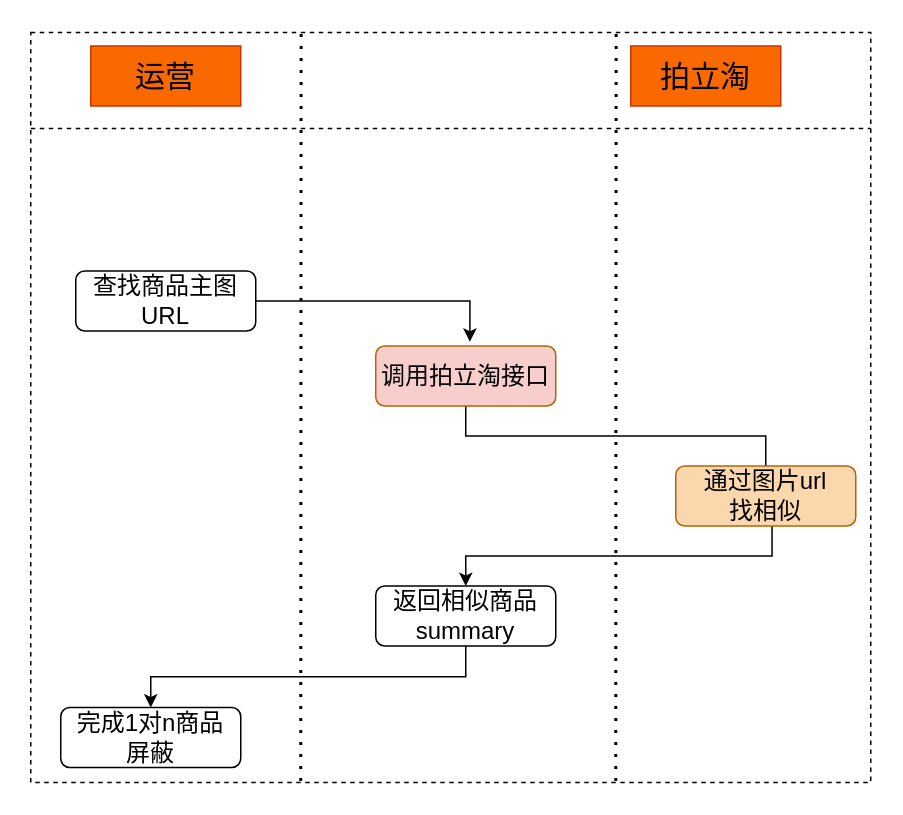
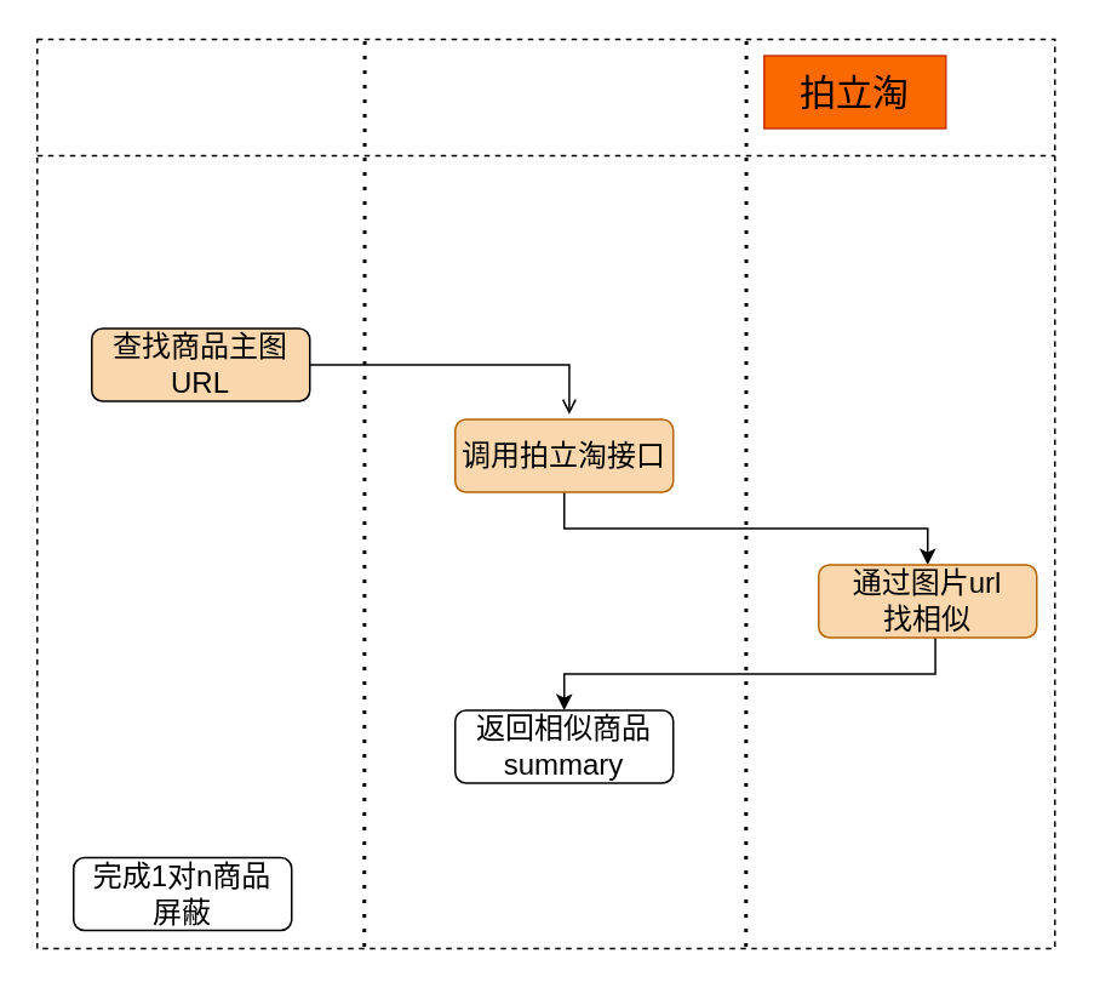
  <mxCell id="0" />
  <mxCell id="1" parent="0" />
  <mxCell id="2" value="&lt;font style=&quot;font-size: 20px&quot;&gt;拍立淘&lt;/font&gt;" style="rounded=0;whiteSpace=wrap;html=1;fillColor=#fa6800;strokeColor=#C73500;fontColor=#000000;" parent="1" vertex="1"><mxGeometry x="420" y="30" width="100" height="40" as="geometry" /></mxCell>
- <mxCell id="3" style="edgeStyle=orthogonalEdgeStyle;rounded=0;orthogonalLoop=1;jettySize=auto;html=1;entryX=0.523;entryY=-0.07;entryDx=0;entryDy=0;entryPerimeter=0;" parent="1" source="4" target="7" edge="1"><mxGeometry relative="1" as="geometry" /></mxCell>
- <mxCell id="4" value="&lt;span style=&quot;font-size: 16px&quot;&gt;查找商品主图URL&lt;/span&gt;" style="rounded=1;whiteSpace=wrap;html=1;fontSize=12;glass=0;strokeWidth=1;shadow=0;" parent="1" vertex="1"><mxGeometry x="50" y="180" width="120" height="40" as="geometry" /></mxCell>
- <mxCell id="5" value="&lt;font style=&quot;font-size: 20px&quot;&gt;运营&lt;/font&gt;" style="rounded=0;whiteSpace=wrap;html=1;fillColor=#fa6800;strokeColor=#C73500;fontColor=#000000;" parent="1" vertex="1"><mxGeometry x="60" y="30" width="100" height="40" as="geometry" /></mxCell>
- <mxCell id="6" style="edgeStyle=orthogonalEdgeStyle;rounded=0;orthogonalLoop=1;jettySize=auto;html=1;exitX=0.5;exitY=1;exitDx=0;exitDy=0;endArrow=none;" parent="1" source="7" target="9" edge="1"><mxGeometry relative="1" as="geometry" /></mxCell>
- <mxCell id="7" value="&lt;span style=&quot;font-size: 16px&quot;&gt;调用拍立淘接口&lt;/span&gt;" style="rounded=1;whiteSpace=wrap;html=1;fontSize=12;glass=0;strokeWidth=1;shadow=0;fillColor=#f8cecc;strokeColor=#b46504;" parent="1" vertex="1"><mxGeometry x="250" y="230" width="120" height="40" as="geometry" /></mxCell>
+ <mxCell id="3" style="edgeStyle=orthogonalEdgeStyle;rounded=0;orthogonalLoop=1;jettySize=auto;html=1;entryX=0.523;entryY=-0.07;entryDx=0;entryDy=0;entryPerimeter=0;endArrow=open;" parent="1" source="4" target="7" edge="1"><mxGeometry relative="1" as="geometry" /></mxCell>
+ <mxCell id="4" value="&lt;span style=&quot;font-size: 16px&quot;&gt;查找商品主图URL&lt;/span&gt;" style="rounded=1;whiteSpace=wrap;html=1;fontSize=12;glass=0;strokeWidth=1;shadow=0;fillColor=#fad7ac;" parent="1" vertex="1"><mxGeometry x="50" y="180" width="120" height="40" as="geometry" /></mxCell>
+ <mxCell id="6" style="edgeStyle=orthogonalEdgeStyle;rounded=0;orthogonalLoop=1;jettySize=auto;html=1;exitX=0.5;exitY=1;exitDx=0;exitDy=0;" parent="1" source="7" target="9" edge="1"><mxGeometry relative="1" as="geometry" /></mxCell>
+ <mxCell id="7" value="&lt;span style=&quot;font-size: 16px&quot;&gt;调用拍立淘接口&lt;/span&gt;" style="rounded=1;whiteSpace=wrap;html=1;fontSize=12;glass=0;strokeWidth=1;shadow=0;fillColor=#fad7ac;strokeColor=#b46504;" parent="1" vertex="1"><mxGeometry x="250" y="230" width="120" height="40" as="geometry" /></mxCell>
  <mxCell id="8" style="edgeStyle=orthogonalEdgeStyle;rounded=0;orthogonalLoop=1;jettySize=auto;html=1;entryX=0.5;entryY=0;entryDx=0;entryDy=0;exitX=0.535;exitY=0.989;exitDx=0;exitDy=0;exitPerimeter=0;" parent="1" source="9" target="11" edge="1"><mxGeometry relative="1" as="geometry"><Array as="points"><mxPoint x="514" y="370" /><mxPoint x="310" y="370" /></Array></mxGeometry></mxCell>
  <mxCell id="9" value="&lt;span style=&quot;font-size: 16px&quot;&gt;通过图片url&lt;br&gt;找相似&lt;/span&gt;" style="rounded=1;whiteSpace=wrap;html=1;fontSize=12;glass=0;strokeWidth=1;shadow=0;fillColor=#fad7ac;strokeColor=#b46504;" parent="1" vertex="1"><mxGeometry x="450" y="310" width="120" height="40" as="geometry" /></mxCell>
- <mxCell id="10" style="edgeStyle=orthogonalEdgeStyle;rounded=0;orthogonalLoop=1;jettySize=auto;html=1;exitX=0.5;exitY=1;exitDx=0;exitDy=0;" parent="1" source="11" target="12" edge="1"><mxGeometry relative="1" as="geometry" /></mxCell>
  <mxCell id="11" value="&lt;span style=&quot;font-size: 16px&quot;&gt;返回相似商品summary&lt;/span&gt;" style="rounded=1;whiteSpace=wrap;html=1;fontSize=12;glass=0;strokeWidth=1;shadow=0;" parent="1" vertex="1"><mxGeometry x="250" y="390" width="120" height="40" as="geometry" /></mxCell>
  <mxCell id="12" value="&lt;span style=&quot;font-size: 16px&quot;&gt;完成1对n商品&lt;/span&gt;&lt;br style=&quot;font-size: 16px&quot;&gt;&lt;span style=&quot;font-size: 16px&quot;&gt;屏蔽&lt;/span&gt;" style="rounded=1;whiteSpace=wrap;html=1;fontSize=12;glass=0;strokeWidth=1;shadow=0;" parent="1" vertex="1"><mxGeometry x="40" y="471" width="120" height="40" as="geometry" /></mxCell>
  <mxCell id="13" value="" style="rounded=0;whiteSpace=wrap;html=1;fillColor=none;dashed=1;" vertex="1" parent="1"><mxGeometry x="20" y="21" width="560" height="500" as="geometry" /></mxCell>
  <mxCell id="14" value="" style="endArrow=none;dashed=1;html=1;dashPattern=1 3;strokeWidth=2;" edge="1" parent="1"><mxGeometry width="50" height="50" relative="1" as="geometry"><mxPoint x="200" y="520" as="sourcePoint" /><mxPoint x="200.25" y="20" as="targetPoint" /></mxGeometry></mxCell>
  <mxCell id="15" value="" style="line;strokeWidth=1;html=1;dashed=1;fillColor=none;" vertex="1" parent="1"><mxGeometry x="20" y="80" width="560" height="10" as="geometry" /></mxCell>
  <mxCell id="16" value="" style="endArrow=none;dashed=1;html=1;dashPattern=1 3;strokeWidth=2;" edge="1" parent="1"><mxGeometry width="50" height="50" relative="1" as="geometry"><mxPoint x="410" y="520" as="sourcePoint" /><mxPoint x="410.25" y="20" as="targetPoint" /></mxGeometry></mxCell>
